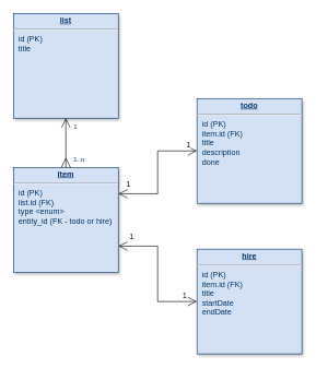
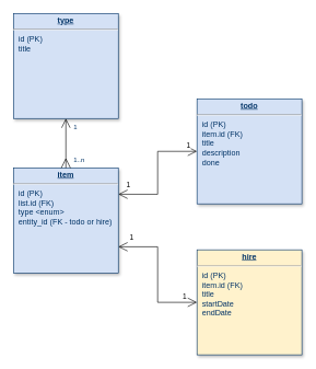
  <mxCell id="0" />
  <mxCell id="1" parent="0" />
  <mxCell id="2" value="" style="edgeStyle=orthogonalEdgeStyle;rounded=0;orthogonalLoop=1;jettySize=auto;html=1;exitX=1;exitY=0.25;exitDx=0;exitDy=0;entryX=0;entryY=0.5;entryDx=0;entryDy=0;endArrow=open;endFill=0;startArrow=open;startFill=0;strokeWidth=1;endSize=12;startSize=12;" edge="1" parent="1" source="8" target="13"><mxGeometry x="0.002" relative="1" as="geometry"><mxPoint as="offset" /></mxGeometry></mxCell>
  <mxCell id="3" value="1" style="edgeLabel;html=1;align=center;verticalAlign=middle;resizable=0;points=[];fontFamily=Helvetica;fontSize=11;fontColor=default;labelBackgroundColor=default;" vertex="1" connectable="0" parent="2"><mxGeometry x="-0.932" y="2" relative="1" as="geometry"><mxPoint x="8" y="-13" as="offset" /></mxGeometry></mxCell>
  <mxCell id="4" value="1" style="edgeLabel;html=1;align=center;verticalAlign=middle;resizable=0;points=[];fontFamily=Helvetica;fontSize=11;fontColor=default;labelBackgroundColor=default;" vertex="1" connectable="0" parent="2"><mxGeometry x="0.927" relative="1" as="geometry"><mxPoint x="-7" y="-10" as="offset" /></mxGeometry></mxCell>
  <mxCell id="5" style="edgeStyle=orthogonalEdgeStyle;rounded=0;orthogonalLoop=1;jettySize=auto;html=1;exitX=1;exitY=0.75;exitDx=0;exitDy=0;strokeColor=default;strokeWidth=1;align=center;verticalAlign=middle;fontFamily=Helvetica;fontSize=11;fontColor=default;labelBackgroundColor=default;startArrow=open;startFill=0;startSize=12;endArrow=open;endFill=0;endSize=12;" edge="1" parent="1" source="8" target="14"><mxGeometry relative="1" as="geometry" /></mxCell>
  <mxCell id="6" value="1" style="edgeLabel;html=1;align=center;verticalAlign=middle;resizable=0;points=[];fontFamily=Helvetica;fontSize=11;fontColor=default;labelBackgroundColor=default;" vertex="1" connectable="0" parent="5"><mxGeometry x="-0.863" relative="1" as="geometry"><mxPoint x="6" y="-15" as="offset" /></mxGeometry></mxCell>
  <mxCell id="7" value="1" style="edgeLabel;html=1;align=center;verticalAlign=middle;resizable=0;points=[];fontFamily=Helvetica;fontSize=11;fontColor=default;labelBackgroundColor=default;" vertex="1" connectable="0" parent="5"><mxGeometry x="0.932" y="-2" relative="1" as="geometry"><mxPoint x="-13" y="-12" as="offset" /></mxGeometry></mxCell>
  <mxCell id="8" value="&lt;p style=&quot;margin: 0px; margin-top: 4px; text-align: center; text-decoration: underline;&quot;&gt;&lt;strong&gt;item&lt;/strong&gt;&lt;/p&gt;&lt;hr&gt;&lt;p style=&quot;margin: 0px; margin-left: 8px;&quot;&gt;id (PK)&lt;/p&gt;&lt;p style=&quot;margin: 0px; margin-left: 8px;&quot;&gt;list.id (FK)&lt;/p&gt;&lt;p style=&quot;margin: 0px; margin-left: 8px;&quot;&gt;type &amp;lt;enum&amp;gt;&lt;/p&gt;&lt;p style=&quot;margin: 0px; margin-left: 8px;&quot;&gt;entity_id (FK - todo or hire)&lt;/p&gt;" style="verticalAlign=top;align=left;overflow=fill;fontSize=12;fontFamily=Helvetica;html=1;strokeColor=#003366;shadow=1;fillColor=#D4E1F5;fontColor=#003366" parent="1" vertex="1"><mxGeometry x="20" y="255.36" width="160" height="160" as="geometry" /></mxCell>
- <mxCell id="9" value="&lt;p style=&quot;margin: 0px; margin-top: 4px; text-align: center; text-decoration: underline;&quot;&gt;&lt;strong&gt;list&lt;/strong&gt;&lt;/p&gt;&lt;hr&gt;&lt;p style=&quot;margin: 0px; margin-left: 8px;&quot;&gt;id (PK)&lt;/p&gt;&lt;p style=&quot;margin: 0px; margin-left: 8px;&quot;&gt;title&lt;/p&gt;" style="verticalAlign=top;align=left;overflow=fill;fontSize=12;fontFamily=Helvetica;html=1;strokeColor=#003366;shadow=1;fillColor=#D4E1F5;fontColor=#003366" parent="1" vertex="1"><mxGeometry x="20" y="20" width="160" height="160" as="geometry" /></mxCell>
+ <mxCell id="9" value="&lt;p style=&quot;margin: 0px; margin-top: 4px; text-align: center; text-decoration: underline;&quot;&gt;&lt;strong&gt;type&lt;/strong&gt;&lt;/p&gt;&lt;hr&gt;&lt;p style=&quot;margin: 0px; margin-left: 8px;&quot;&gt;id (PK)&lt;/p&gt;&lt;p style=&quot;margin: 0px; margin-left: 8px;&quot;&gt;title&lt;/p&gt;" style="verticalAlign=top;align=left;overflow=fill;fontSize=12;fontFamily=Helvetica;html=1;strokeColor=#003366;shadow=1;fillColor=#D4E1F5;fontColor=#003366" parent="1" vertex="1"><mxGeometry x="20" y="20" width="160" height="160" as="geometry" /></mxCell>
  <mxCell id="10" value="" style="endArrow=ERmany;endSize=12;startArrow=open;startSize=12;startFill=0;edgeStyle=orthogonalEdgeStyle;endFill=0;" parent="1" source="9" target="8" edge="1"><mxGeometry x="620" y="340" as="geometry"><mxPoint x="600" y="298.36" as="sourcePoint" /><mxPoint x="760" y="298.36" as="targetPoint" /></mxGeometry></mxCell>
  <mxCell id="11" value="1" style="resizable=0;align=left;verticalAlign=top;labelBackgroundColor=#ffffff;fontSize=10;strokeColor=#003366;shadow=1;fillColor=#D4E1F5;fontColor=#003366" parent="10" connectable="0" vertex="1"><mxGeometry x="-1" relative="1" as="geometry"><mxPoint x="10" as="offset" /></mxGeometry></mxCell>
  <mxCell id="12" value="1..n" style="resizable=0;align=right;verticalAlign=top;labelBackgroundColor=#ffffff;fontSize=10;strokeColor=#003366;shadow=1;fillColor=#D4E1F5;fontColor=#003366" parent="10" connectable="0" vertex="1"><mxGeometry x="1" relative="1" as="geometry"><mxPoint x="30" y="-25" as="offset" /></mxGeometry></mxCell>
  <mxCell id="13" value="&lt;p style=&quot;margin: 0px; margin-top: 4px; text-align: center; text-decoration: underline;&quot;&gt;&lt;strong&gt;todo&lt;/strong&gt;&lt;/p&gt;&lt;hr&gt;&lt;p style=&quot;margin: 0px; margin-left: 8px;&quot;&gt;id (PK)&lt;/p&gt;&lt;p style=&quot;margin: 0px; margin-left: 8px;&quot;&gt;item.id (FK)&lt;/p&gt;&lt;p style=&quot;margin: 0px; margin-left: 8px;&quot;&gt;title&lt;/p&gt;&lt;p style=&quot;margin: 0px; margin-left: 8px;&quot;&gt;description&lt;/p&gt;&lt;p style=&quot;margin: 0px; margin-left: 8px;&quot;&gt;done&lt;/p&gt;" style="verticalAlign=top;align=left;overflow=fill;fontSize=12;fontFamily=Helvetica;html=1;strokeColor=#003366;shadow=1;fillColor=#D4E1F5;fontColor=#003366" vertex="1" parent="1"><mxGeometry x="300" y="150" width="160" height="160" as="geometry" /></mxCell>
- <mxCell id="14" value="&lt;p style=&quot;margin: 0px; margin-top: 4px; text-align: center; text-decoration: underline;&quot;&gt;&lt;strong&gt;hire&lt;/strong&gt;&lt;/p&gt;&lt;hr&gt;&lt;p style=&quot;margin: 0px; margin-left: 8px;&quot;&gt;id (PK)&lt;/p&gt;&lt;p style=&quot;margin: 0px; margin-left: 8px;&quot;&gt;item.id (FK)&lt;/p&gt;&lt;p style=&quot;margin: 0px; margin-left: 8px;&quot;&gt;title&lt;/p&gt;&lt;p style=&quot;margin: 0px; margin-left: 8px;&quot;&gt;startDate&lt;/p&gt;&lt;p style=&quot;margin: 0px; margin-left: 8px;&quot;&gt;endDate&lt;/p&gt;" style="verticalAlign=top;align=left;overflow=fill;fontSize=12;fontFamily=Helvetica;html=1;strokeColor=#003366;shadow=1;fillColor=#D4E1F5;fontColor=#003366" vertex="1" parent="1"><mxGeometry x="300" y="380" width="160" height="160" as="geometry" /></mxCell>
+ <mxCell id="14" value="&lt;p style=&quot;margin: 0px; margin-top: 4px; text-align: center; text-decoration: underline;&quot;&gt;&lt;strong&gt;hire&lt;/strong&gt;&lt;/p&gt;&lt;hr&gt;&lt;p style=&quot;margin: 0px; margin-left: 8px;&quot;&gt;id (PK)&lt;/p&gt;&lt;p style=&quot;margin: 0px; margin-left: 8px;&quot;&gt;item.id (FK)&lt;/p&gt;&lt;p style=&quot;margin: 0px; margin-left: 8px;&quot;&gt;title&lt;/p&gt;&lt;p style=&quot;margin: 0px; margin-left: 8px;&quot;&gt;startDate&lt;/p&gt;&lt;p style=&quot;margin: 0px; margin-left: 8px;&quot;&gt;endDate&lt;/p&gt;" style="verticalAlign=top;align=left;overflow=fill;fontSize=12;fontFamily=Helvetica;html=1;strokeColor=#003366;shadow=1;fillColor=#fff2cc;fontColor=#003366;" vertex="1" parent="1"><mxGeometry x="300" y="380" width="160" height="160" as="geometry" /></mxCell>
